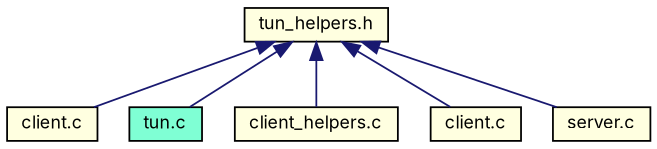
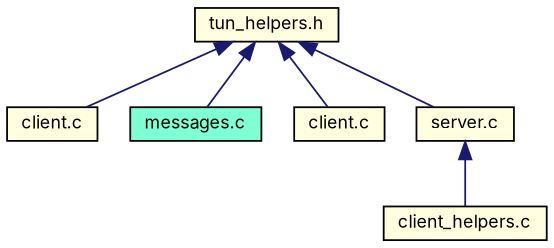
  digraph {
    fontname=Inter
    node [color=black fillcolor=lightyellow fontname=Inter fontsize=10 shape=record style=filled]
    edge [color=midnightblue dir=back fontname=Inter fontsize=10 labelfontname=FreeSans labelfontsize=10 style=solid]
    n1 [fontcolor=black height=0.2 label="tun_helpers.h" width=0.4]
    n2 [height=0.2 label="client.c" width=0.4]
-   n3 [fillcolor=aquamarine height=0.2 label="tun.c" width=0.4]
+   n3 [fillcolor=aquamarine height=0.2 label="messages.c" width=0.4]
    n4 [height=0.2 label="client_helpers.c" width=0.4]
    n5 [height=0.2 label="client.c" width=0.4]
    n6 [height=0.2 label="server.c" width=0.4]
    n1 -> n2
    n1 -> n3
-   n1 -> n4
+   n6 -> n4
    n1 -> n5
    n1 -> n6
  }
